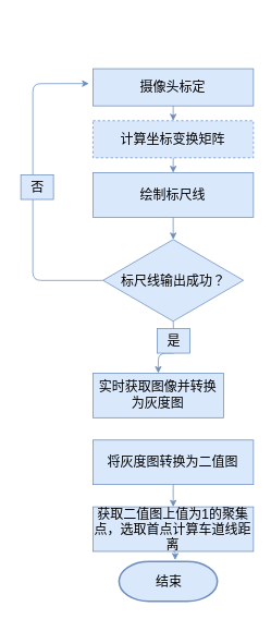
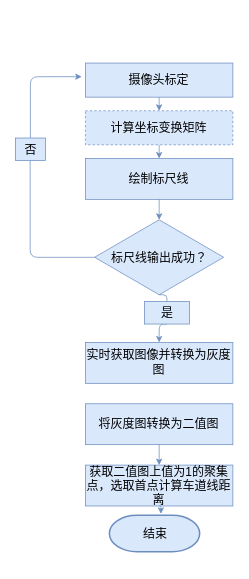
  <mxCell id="0" />
  <mxCell id="1" parent="0" />
  <mxCell id="2" value="" style="group" parent="1" vertex="1" connectable="0"><mxGeometry x="20" y="20" width="290" height="730" as="geometry" /></mxCell>
  <mxCell id="3" value="摄像头标定" style="rounded=0;whiteSpace=wrap;html=1;fontSize=16;fillColor=#dae8fc;strokeColor=#6c8ebf;" parent="2" vertex="1"><mxGeometry x="93.39" y="63.597" width="196.61" height="45.426" as="geometry" /></mxCell>
  <mxCell id="4" value="计算坐标变换矩阵" style="rounded=0;whiteSpace=wrap;html=1;fontSize=16;fillColor=#dae8fc;strokeColor=#6c8ebf;dashed=1;" parent="2" vertex="1"><mxGeometry x="93.39" y="127.194" width="196.61" height="45.426" as="geometry" /></mxCell>
  <mxCell id="5" value="绘制标尺线" style="rounded=0;whiteSpace=wrap;html=1;fontSize=16;fillColor=#dae8fc;strokeColor=#6c8ebf;" parent="2" vertex="1"><mxGeometry x="93.39" y="190.79" width="196.61" height="54.512" as="geometry" /></mxCell>
  <mxCell id="6" style="edgeStyle=orthogonalEdgeStyle;orthogonalLoop=1;jettySize=auto;html=1;exitX=0.5;exitY=1;exitDx=0;exitDy=0;entryX=0.5;entryY=0;entryDx=0;entryDy=0;strokeWidth=1;fontSize=16;fillColor=#dae8fc;strokeColor=#6c8ebf;" parent="2" source="4" target="5" edge="1"><mxGeometry relative="1" as="geometry" /></mxCell>
- <mxCell id="7" value="实时获取图像并转换为灰度图" style="rounded=0;whiteSpace=wrap;html=1;fontSize=16;fillColor=#dae8fc;strokeColor=#6c8ebf;" parent="2" vertex="1"><mxGeometry x="93.39" y="436.092" width="160" height="54.512" as="geometry" /></mxCell>
+ <mxCell id="7" value="实时获取图像并转换为灰度图" style="rounded=0;whiteSpace=wrap;html=1;fontSize=16;fillColor=#dae8fc;strokeColor=#6c8ebf;" parent="2" vertex="1"><mxGeometry x="93.39" y="436.092" width="196.61" height="54.512" as="geometry" /></mxCell>
  <mxCell id="8" value="将灰度图转换为二值图" style="rounded=0;whiteSpace=wrap;html=1;fontSize=16;fillColor=#dae8fc;strokeColor=#6c8ebf;" parent="2" vertex="1"><mxGeometry x="93.39" y="517.859" width="196.61" height="54.512" as="geometry" /></mxCell>
  <mxCell id="9" value="获取二值图上值为1的聚集点，选取首点计算车道线距离" style="rounded=0;whiteSpace=wrap;html=1;fontSize=16;fillColor=#dae8fc;strokeColor=#6c8ebf;" parent="2" vertex="1"><mxGeometry x="93.39" y="599.627" width="196.61" height="54.512" as="geometry" /></mxCell>
  <mxCell id="10" style="edgeStyle=orthogonalEdgeStyle;orthogonalLoop=1;jettySize=auto;html=1;exitX=0.5;exitY=1;exitDx=0;exitDy=0;entryX=0.5;entryY=0;entryDx=0;entryDy=0;strokeWidth=1;fontSize=16;fillColor=#dae8fc;strokeColor=#6c8ebf;" parent="2" source="8" target="9" edge="1"><mxGeometry relative="1" as="geometry" /></mxCell>
  <mxCell id="11" value="&lt;font style=&quot;font-size: 16px;&quot;&gt;结束&lt;/font&gt;" style="shape=mxgraph.flowchart.terminator;strokeWidth=2;gradientDirection=north;fontStyle=0;html=1;fillColor=#dae8fc;strokeColor=#6c8ebf;" parent="2" vertex="1"><mxGeometry x="125.339" y="666.394" width="120.424" height="48.606" as="geometry" /></mxCell>
  <mxCell id="12" style="edgeStyle=orthogonalEdgeStyle;orthogonalLoop=1;jettySize=auto;html=1;exitX=0.5;exitY=1;exitDx=0;exitDy=0;entryX=0.571;entryY=-0.037;entryDx=0;entryDy=0;entryPerimeter=0;strokeWidth=1;fontSize=16;fillColor=#dae8fc;strokeColor=#6c8ebf;" parent="2" source="9" target="11" edge="1"><mxGeometry relative="1" as="geometry" /></mxCell>
  <mxCell id="13" style="edgeStyle=orthogonalEdgeStyle;orthogonalLoop=1;jettySize=auto;html=1;fontSize=16;fontStyle=1;strokeWidth=1;startArrow=none;fillColor=#dae8fc;strokeColor=#6c8ebf;" parent="2" source="18" edge="1"><mxGeometry relative="1" as="geometry"><mxPoint x="88.475" y="81.767" as="targetPoint" /><Array as="points"><mxPoint x="19.661" y="81.767" /></Array></mxGeometry></mxCell>
  <mxCell id="14" style="edgeStyle=orthogonalEdgeStyle;orthogonalLoop=1;jettySize=auto;html=1;exitX=0.5;exitY=1;exitDx=0;exitDy=0;entryX=0.5;entryY=0;entryDx=0;entryDy=0;strokeWidth=1;fontSize=16;startArrow=none;fillColor=#dae8fc;strokeColor=#6c8ebf;" parent="2" source="20" target="7" edge="1"><mxGeometry relative="1" as="geometry" /></mxCell>
  <mxCell id="15" value="标尺线输出成功？" style="rhombus;whiteSpace=wrap;html=1;fontSize=16;fillColor=#dae8fc;strokeColor=#6c8ebf;" parent="2" vertex="1"><mxGeometry x="105.678" y="272.558" width="172.034" height="99.938" as="geometry" /></mxCell>
  <mxCell id="16" style="edgeStyle=orthogonalEdgeStyle;orthogonalLoop=1;jettySize=auto;html=1;exitX=0.5;exitY=1;exitDx=0;exitDy=0;entryX=0.5;entryY=0;entryDx=0;entryDy=0;strokeWidth=1;fontSize=16;fillColor=#dae8fc;strokeColor=#6c8ebf;" parent="2" source="5" target="15" edge="1"><mxGeometry relative="1" as="geometry" /></mxCell>
  <mxCell id="17" value="" style="endArrow=classic;html=1;fontSize=16;curved=1;exitX=0.5;exitY=1;exitDx=0;exitDy=0;fillColor=#dae8fc;strokeColor=#6c8ebf;" parent="2" source="3" target="4" edge="1"><mxGeometry width="50" height="50" relative="1" as="geometry"><mxPoint x="-88.475" y="118.108" as="sourcePoint" /><mxPoint x="-98.305" y="199.876" as="targetPoint" /></mxGeometry></mxCell>
- <mxCell id="18" value="否" style="text;html=1;resizable=0;autosize=1;align=center;verticalAlign=middle;points=[];fillColor=#dae8fc;strokeColor=#6c8ebf;rounded=0;fontSize=16;" parent="2" vertex="1"><mxGeometry x="5" y="193.535" width="40" height="30" as="geometry" /></mxCell>
+ <mxCell id="18" value="否" style="text;html=1;resizable=0;autosize=1;align=center;verticalAlign=middle;points=[];fillColor=#dae8fc;strokeColor=#6c8ebf;rounded=0;fontSize=16;" parent="2" vertex="1"><mxGeometry y="163.535" width="40" height="30" as="geometry" /></mxCell>
  <mxCell id="19" value="" style="edgeStyle=orthogonalEdgeStyle;orthogonalLoop=1;jettySize=auto;html=1;fontSize=16;fontStyle=1;strokeWidth=1;endArrow=none;fillColor=#dae8fc;strokeColor=#6c8ebf;" parent="2" source="15" target="18" edge="1"><mxGeometry relative="1" as="geometry"><mxPoint x="88.475" y="81.767" as="targetPoint" /><mxPoint x="103.22" y="322.526" as="sourcePoint" /><Array as="points"><mxPoint x="19.661" y="322.526" /></Array></mxGeometry></mxCell>
- <mxCell id="20" value="是" style="text;html=1;resizable=0;autosize=1;align=center;verticalAlign=middle;points=[];fillColor=#dae8fc;strokeColor=#6c8ebf;rounded=0;fontSize=16;" parent="2" vertex="1"><mxGeometry x="172.034" y="381.581" width="40" height="30" as="geometry" /></mxCell>
+ <mxCell id="20" value="是" style="text;html=1;resizable=0;autosize=1;align=center;verticalAlign=middle;points=[];fillColor=#dae8fc;strokeColor=#6c8ebf;rounded=0;fontSize=16;" parent="2" vertex="1"><mxGeometry x="172.034" y="381.581" width="60" height="30" as="geometry" /></mxCell>
  <mxCell id="21" value="" style="edgeStyle=orthogonalEdgeStyle;orthogonalLoop=1;jettySize=auto;html=1;exitX=0.5;exitY=1;exitDx=0;exitDy=0;entryX=0.5;entryY=0;entryDx=0;entryDy=0;strokeWidth=1;fontSize=16;endArrow=none;fillColor=#dae8fc;strokeColor=#6c8ebf;" parent="2" source="15" target="20" edge="1"><mxGeometry relative="1" as="geometry"><mxPoint x="191.695" y="381.581" as="sourcePoint" /><mxPoint x="191.695" y="463.348" as="targetPoint" /></mxGeometry></mxCell>
